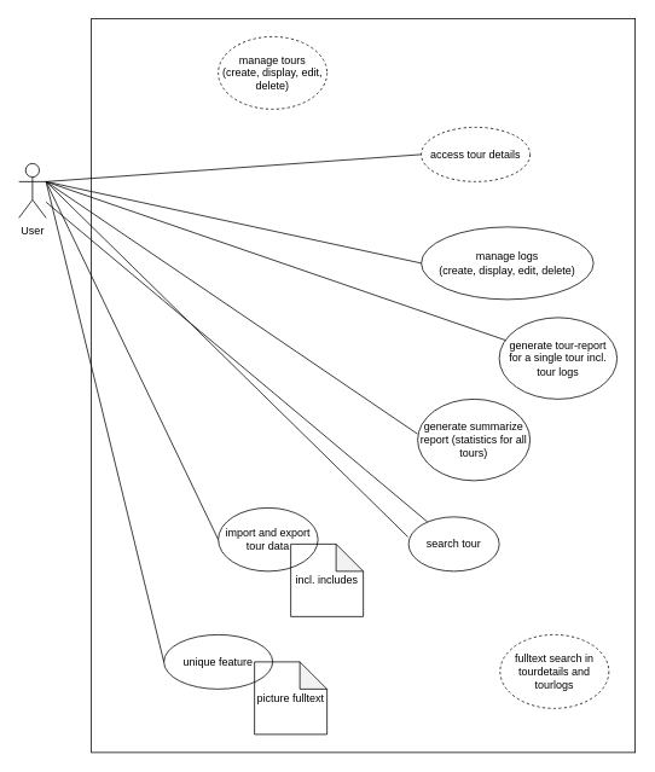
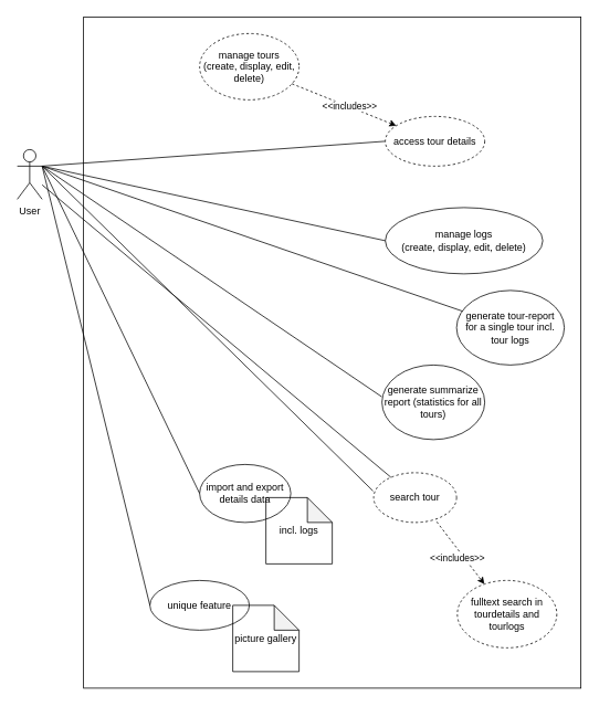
  <mxCell id="0" />
  <mxCell id="1" parent="0" />
  <mxCell id="2" value="" style="rounded=0;whiteSpace=wrap;html=1;fillColor=none;" parent="1" vertex="1"><mxGeometry x="100" y="20" width="600" height="810" as="geometry" /></mxCell>
  <mxCell id="3" style="rounded=0;orthogonalLoop=1;jettySize=auto;html=1;startArrow=none;startFill=0;endArrow=none;endFill=0;" parent="1" source="9" target="18" edge="1"><mxGeometry relative="1" as="geometry" /></mxCell>
  <mxCell id="4" style="rounded=0;orthogonalLoop=1;jettySize=auto;html=1;entryX=0;entryY=0.5;entryDx=0;entryDy=0;startArrow=none;startFill=0;endArrow=none;endFill=0;" parent="1" target="13" edge="1"><mxGeometry relative="1" as="geometry"><mxPoint x="50" y="200" as="sourcePoint" /></mxGeometry></mxCell>
  <mxCell id="5" style="rounded=0;orthogonalLoop=1;jettySize=auto;html=1;entryX=0;entryY=0.5;entryDx=0;entryDy=0;startArrow=none;startFill=0;endArrow=none;endFill=0;" parent="1" target="14" edge="1"><mxGeometry relative="1" as="geometry"><mxPoint x="50" y="200" as="sourcePoint" /></mxGeometry></mxCell>
  <mxCell id="6" style="rounded=0;orthogonalLoop=1;jettySize=auto;html=1;startArrow=none;startFill=0;endArrow=none;endFill=0;" parent="1" target="16" edge="1"><mxGeometry relative="1" as="geometry"><mxPoint x="50" y="200" as="sourcePoint" /></mxGeometry></mxCell>
  <mxCell id="7" style="rounded=0;orthogonalLoop=1;jettySize=auto;html=1;entryX=-0.003;entryY=0.425;entryDx=0;entryDy=0;entryPerimeter=0;startArrow=none;startFill=0;endArrow=none;endFill=0;" parent="1" target="17" edge="1"><mxGeometry relative="1" as="geometry"><mxPoint x="50" y="200" as="sourcePoint" /></mxGeometry></mxCell>
  <mxCell id="8" style="rounded=0;orthogonalLoop=1;jettySize=auto;html=1;entryX=-0.008;entryY=0.367;entryDx=0;entryDy=0;entryPerimeter=0;startArrow=none;startFill=0;endArrow=none;endFill=0;" parent="1" target="18" edge="1"><mxGeometry relative="1" as="geometry"><mxPoint x="50" y="200" as="sourcePoint" /></mxGeometry></mxCell>
  <mxCell id="9" value="User" style="shape=umlActor;verticalLabelPosition=bottom;verticalAlign=top;html=1;outlineConnect=0;fillColor=none;" parent="1" vertex="1"><mxGeometry x="20" y="180" width="30" height="60" as="geometry" /></mxCell>
+ <mxCell id="10" style="rounded=0;orthogonalLoop=1;jettySize=auto;html=1;dashed=1;" parent="1" source="12" target="19" edge="1"><mxGeometry relative="1" as="geometry" /></mxCell>
+ <mxCell id="11" value="&amp;lt;&amp;lt;includes&amp;gt;&amp;gt;" style="edgeLabel;html=1;align=center;verticalAlign=middle;resizable=0;points=[];" parent="10" vertex="1" connectable="0"><mxGeometry x="0.328" y="1" relative="1" as="geometry"><mxPoint x="-15" y="-6" as="offset" /></mxGeometry></mxCell>
  <mxCell id="12" value="manage tours&lt;br&gt;(create, display, edit, delete)" style="ellipse;whiteSpace=wrap;html=1;fillColor=none;dashed=1;" parent="1" vertex="1"><mxGeometry x="240" y="40" width="120" height="80" as="geometry" /></mxCell>
  <mxCell id="13" value="manage logs&lt;br&gt;(create, display, edit, delete)" style="ellipse;whiteSpace=wrap;html=1;fillColor=none;" parent="1" vertex="1"><mxGeometry x="464" y="250" width="190" height="80" as="geometry" /></mxCell>
- <mxCell id="14" value="import and export&lt;br&gt;tour data" style="ellipse;whiteSpace=wrap;html=1;fillColor=none;" parent="1" vertex="1"><mxGeometry x="240" y="560" width="110" height="70" as="geometry" /></mxCell>
- <mxCell id="15" value="incl. includes" style="shape=note;whiteSpace=wrap;html=1;backgroundOutline=1;darkOpacity=0.05;fillColor=none;" parent="1" vertex="1"><mxGeometry x="320" y="600" width="80" height="80" as="geometry" /></mxCell>
+ <mxCell id="14" value="import and export&lt;br&gt;details data" style="ellipse;whiteSpace=wrap;html=1;fillColor=none;" parent="1" vertex="1"><mxGeometry x="240" y="560" width="110" height="70" as="geometry" /></mxCell>
+ <mxCell id="15" value="incl. logs" style="shape=note;whiteSpace=wrap;html=1;backgroundOutline=1;darkOpacity=0.05;fillColor=none;" parent="1" vertex="1"><mxGeometry x="320" y="600" width="80" height="80" as="geometry" /></mxCell>
  <mxCell id="16" value="generate tour-report&lt;br&gt;for a single tour incl. tour logs" style="ellipse;whiteSpace=wrap;html=1;fillColor=none;" parent="1" vertex="1"><mxGeometry x="550" y="350" width="130" height="90" as="geometry" /></mxCell>
  <mxCell id="17" value="generate summarize report (statistics for all tours)" style="ellipse;whiteSpace=wrap;html=1;fillColor=none;" parent="1" vertex="1"><mxGeometry x="460" y="440" width="124" height="90" as="geometry" /></mxCell>
- <mxCell id="18" value="search tour" style="ellipse;whiteSpace=wrap;html=1;fillColor=none;" parent="1" vertex="1"><mxGeometry x="450" y="570" width="100" height="60" as="geometry" /></mxCell>
+ <mxCell id="18" value="search tour" style="ellipse;whiteSpace=wrap;html=1;fillColor=none;dashed=1;" parent="1" vertex="1"><mxGeometry x="450" y="570" width="100" height="60" as="geometry" /></mxCell>
  <mxCell id="19" value="access tour details" style="ellipse;whiteSpace=wrap;html=1;fillColor=none;dashed=1;" parent="1" vertex="1"><mxGeometry x="464" y="140" width="120" height="60" as="geometry" /></mxCell>
+ <mxCell id="20" style="rounded=0;orthogonalLoop=1;jettySize=auto;html=1;dashed=1;exitX=0.761;exitY=0.987;exitDx=0;exitDy=0;exitPerimeter=0;" parent="1" source="18" target="22" edge="1"><mxGeometry relative="1" as="geometry"><mxPoint x="439.997" y="679.995" as="sourcePoint" /></mxGeometry></mxCell>
+ <mxCell id="21" value="&amp;lt;&amp;lt;includes&amp;gt;&amp;gt;" style="edgeLabel;html=1;align=center;verticalAlign=middle;resizable=0;points=[];" parent="20" vertex="1" connectable="0"><mxGeometry x="0.328" y="1" relative="1" as="geometry"><mxPoint x="-15" y="-6" as="offset" /></mxGeometry></mxCell>
  <mxCell id="22" value="fulltext search in tourdetails and tourlogs" style="ellipse;whiteSpace=wrap;html=1;fillColor=none;dashed=1;" parent="1" vertex="1"><mxGeometry x="550.93" y="700" width="120" height="81.33" as="geometry" /></mxCell>
  <mxCell id="23" style="rounded=0;orthogonalLoop=1;jettySize=auto;html=1;entryX=0;entryY=0.5;entryDx=0;entryDy=0;startArrow=none;startFill=0;endArrow=none;endFill=0;" parent="1" target="24" edge="1"><mxGeometry relative="1" as="geometry"><mxPoint x="50" y="200" as="sourcePoint" /></mxGeometry></mxCell>
  <mxCell id="24" value="unique feature" style="ellipse;whiteSpace=wrap;html=1;fillColor=none;" parent="1" vertex="1"><mxGeometry x="180" y="700" width="120" height="60" as="geometry" /></mxCell>
- <mxCell id="25" value="picture fulltext" style="shape=note;whiteSpace=wrap;html=1;backgroundOutline=1;darkOpacity=0.05;fillColor=none;" parent="1" vertex="1"><mxGeometry x="280" y="730" width="80" height="80" as="geometry" /></mxCell>
+ <mxCell id="25" value="picture gallery" style="shape=note;whiteSpace=wrap;html=1;backgroundOutline=1;darkOpacity=0.05;fillColor=none;" parent="1" vertex="1"><mxGeometry x="280" y="730" width="80" height="80" as="geometry" /></mxCell>
  <mxCell id="26" style="rounded=0;orthogonalLoop=1;jettySize=auto;html=1;startArrow=none;startFill=0;endArrow=none;endFill=0;entryX=0;entryY=0.5;entryDx=0;entryDy=0;" parent="1" target="19" edge="1"><mxGeometry relative="1" as="geometry"><mxPoint x="50" y="200" as="sourcePoint" /><mxPoint x="250" y="90" as="targetPoint" /></mxGeometry></mxCell>
